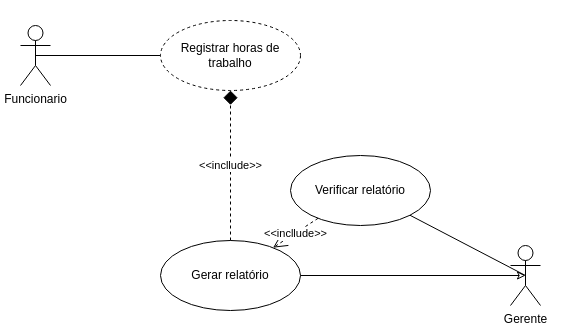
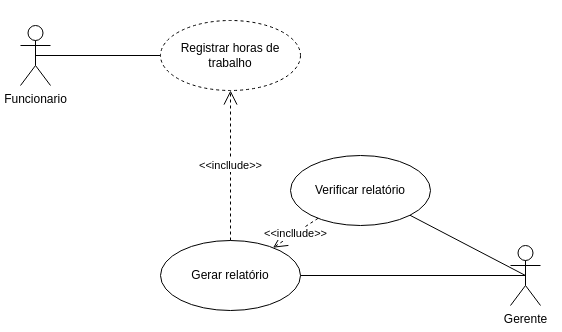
  <mxCell id="0" />
  <mxCell id="1" parent="0" />
  <mxCell id="2" style="rounded=0;orthogonalLoop=1;jettySize=auto;html=1;exitX=0.5;exitY=0.5;exitDx=0;exitDy=0;exitPerimeter=0;entryX=0;entryY=0.5;entryDx=0;entryDy=0;endArrow=none;endFill=0;" edge="1" parent="1" source="3" target="4"><mxGeometry relative="1" as="geometry" /></mxCell>
  <mxCell id="3" value="Funcionario" style="shape=umlActor;verticalLabelPosition=bottom;verticalAlign=top;html=1;" vertex="1" parent="1"><mxGeometry x="20" y="25" width="30" height="60" as="geometry" /></mxCell>
  <mxCell id="4" value="Registrar horas de trabalho" style="ellipse;whiteSpace=wrap;html=1;dashed=1;" vertex="1" parent="1"><mxGeometry x="160" y="20" width="140" height="70" as="geometry" /></mxCell>
  <mxCell id="5" value="Gerente" style="shape=umlActor;verticalLabelPosition=bottom;verticalAlign=top;html=1;" vertex="1" parent="1"><mxGeometry x="510" y="245" width="30" height="60" as="geometry" /></mxCell>
  <mxCell id="6" value="Gerar relatório" style="ellipse;whiteSpace=wrap;html=1;" vertex="1" parent="1"><mxGeometry x="160" y="240" width="140" height="70" as="geometry" /></mxCell>
- <mxCell id="7" style="rounded=0;orthogonalLoop=1;jettySize=auto;html=1;exitX=1;exitY=0.5;exitDx=0;exitDy=0;entryX=0.5;entryY=0.5;entryDx=0;entryDy=0;entryPerimeter=0;endArrow=classic;endFill=0;" edge="1" parent="1" source="6" target="5"><mxGeometry relative="1" as="geometry" /></mxCell>
- <mxCell id="8" value="&amp;lt;&amp;lt;incllude&amp;gt;&amp;gt;" style="endArrow=diamond;endSize=12;dashed=1;html=1;rounded=0;exitX=0.5;exitY=0;exitDx=0;exitDy=0;" edge="1" parent="1" source="6" target="4"><mxGeometry width="160" relative="1" as="geometry"><mxPoint x="60" y="313.24" as="sourcePoint" /><mxPoint x="167.78" y="206" as="targetPoint" /></mxGeometry></mxCell>
+ <mxCell id="7" style="rounded=0;orthogonalLoop=1;jettySize=auto;html=1;exitX=1;exitY=0.5;exitDx=0;exitDy=0;entryX=0.5;entryY=0.5;entryDx=0;entryDy=0;entryPerimeter=0;endArrow=none;endFill=0;" edge="1" parent="1" source="6" target="5"><mxGeometry relative="1" as="geometry" /></mxCell>
+ <mxCell id="8" value="&amp;lt;&amp;lt;incllude&amp;gt;&amp;gt;" style="endArrow=open;endSize=12;dashed=1;html=1;rounded=0;exitX=0.5;exitY=0;exitDx=0;exitDy=0;" edge="1" parent="1" source="6" target="4"><mxGeometry width="160" relative="1" as="geometry"><mxPoint x="60" y="313.24" as="sourcePoint" /><mxPoint x="167.78" y="206" as="targetPoint" /></mxGeometry></mxCell>
  <mxCell id="9" value="Verificar relatório" style="ellipse;whiteSpace=wrap;html=1;" vertex="1" parent="1"><mxGeometry x="290" y="155" width="140" height="70" as="geometry" /></mxCell>
  <mxCell id="10" style="rounded=0;orthogonalLoop=1;jettySize=auto;html=1;exitX=1;exitY=1;exitDx=0;exitDy=0;entryX=0.5;entryY=0.5;entryDx=0;entryDy=0;entryPerimeter=0;endArrow=none;endFill=0;" edge="1" parent="1" source="9" target="5"><mxGeometry relative="1" as="geometry" /></mxCell>
  <mxCell id="11" value="&amp;lt;&amp;lt;incllude&amp;gt;&amp;gt;" style="endArrow=open;endSize=12;dashed=1;html=1;rounded=0;" edge="1" parent="1" source="9" target="6"><mxGeometry width="160" relative="1" as="geometry"><mxPoint x="415" y="210" as="sourcePoint" /><mxPoint x="390" y="25" as="targetPoint" /></mxGeometry></mxCell>
